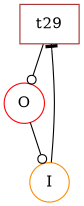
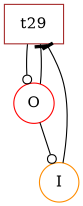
  digraph {
    node [shape=circle]
    edge [arrowhead=odot color=black]
    t29 [color=brown shape=box]
    n2 [color=red label=O]
    n3 [color=darkorange label=I]
    t29 -> n2
+   n2 -> t29 [arrowhead=tee]
    n2 -> n3
    n3 -> t29 [arrowhead=tee]
  }
